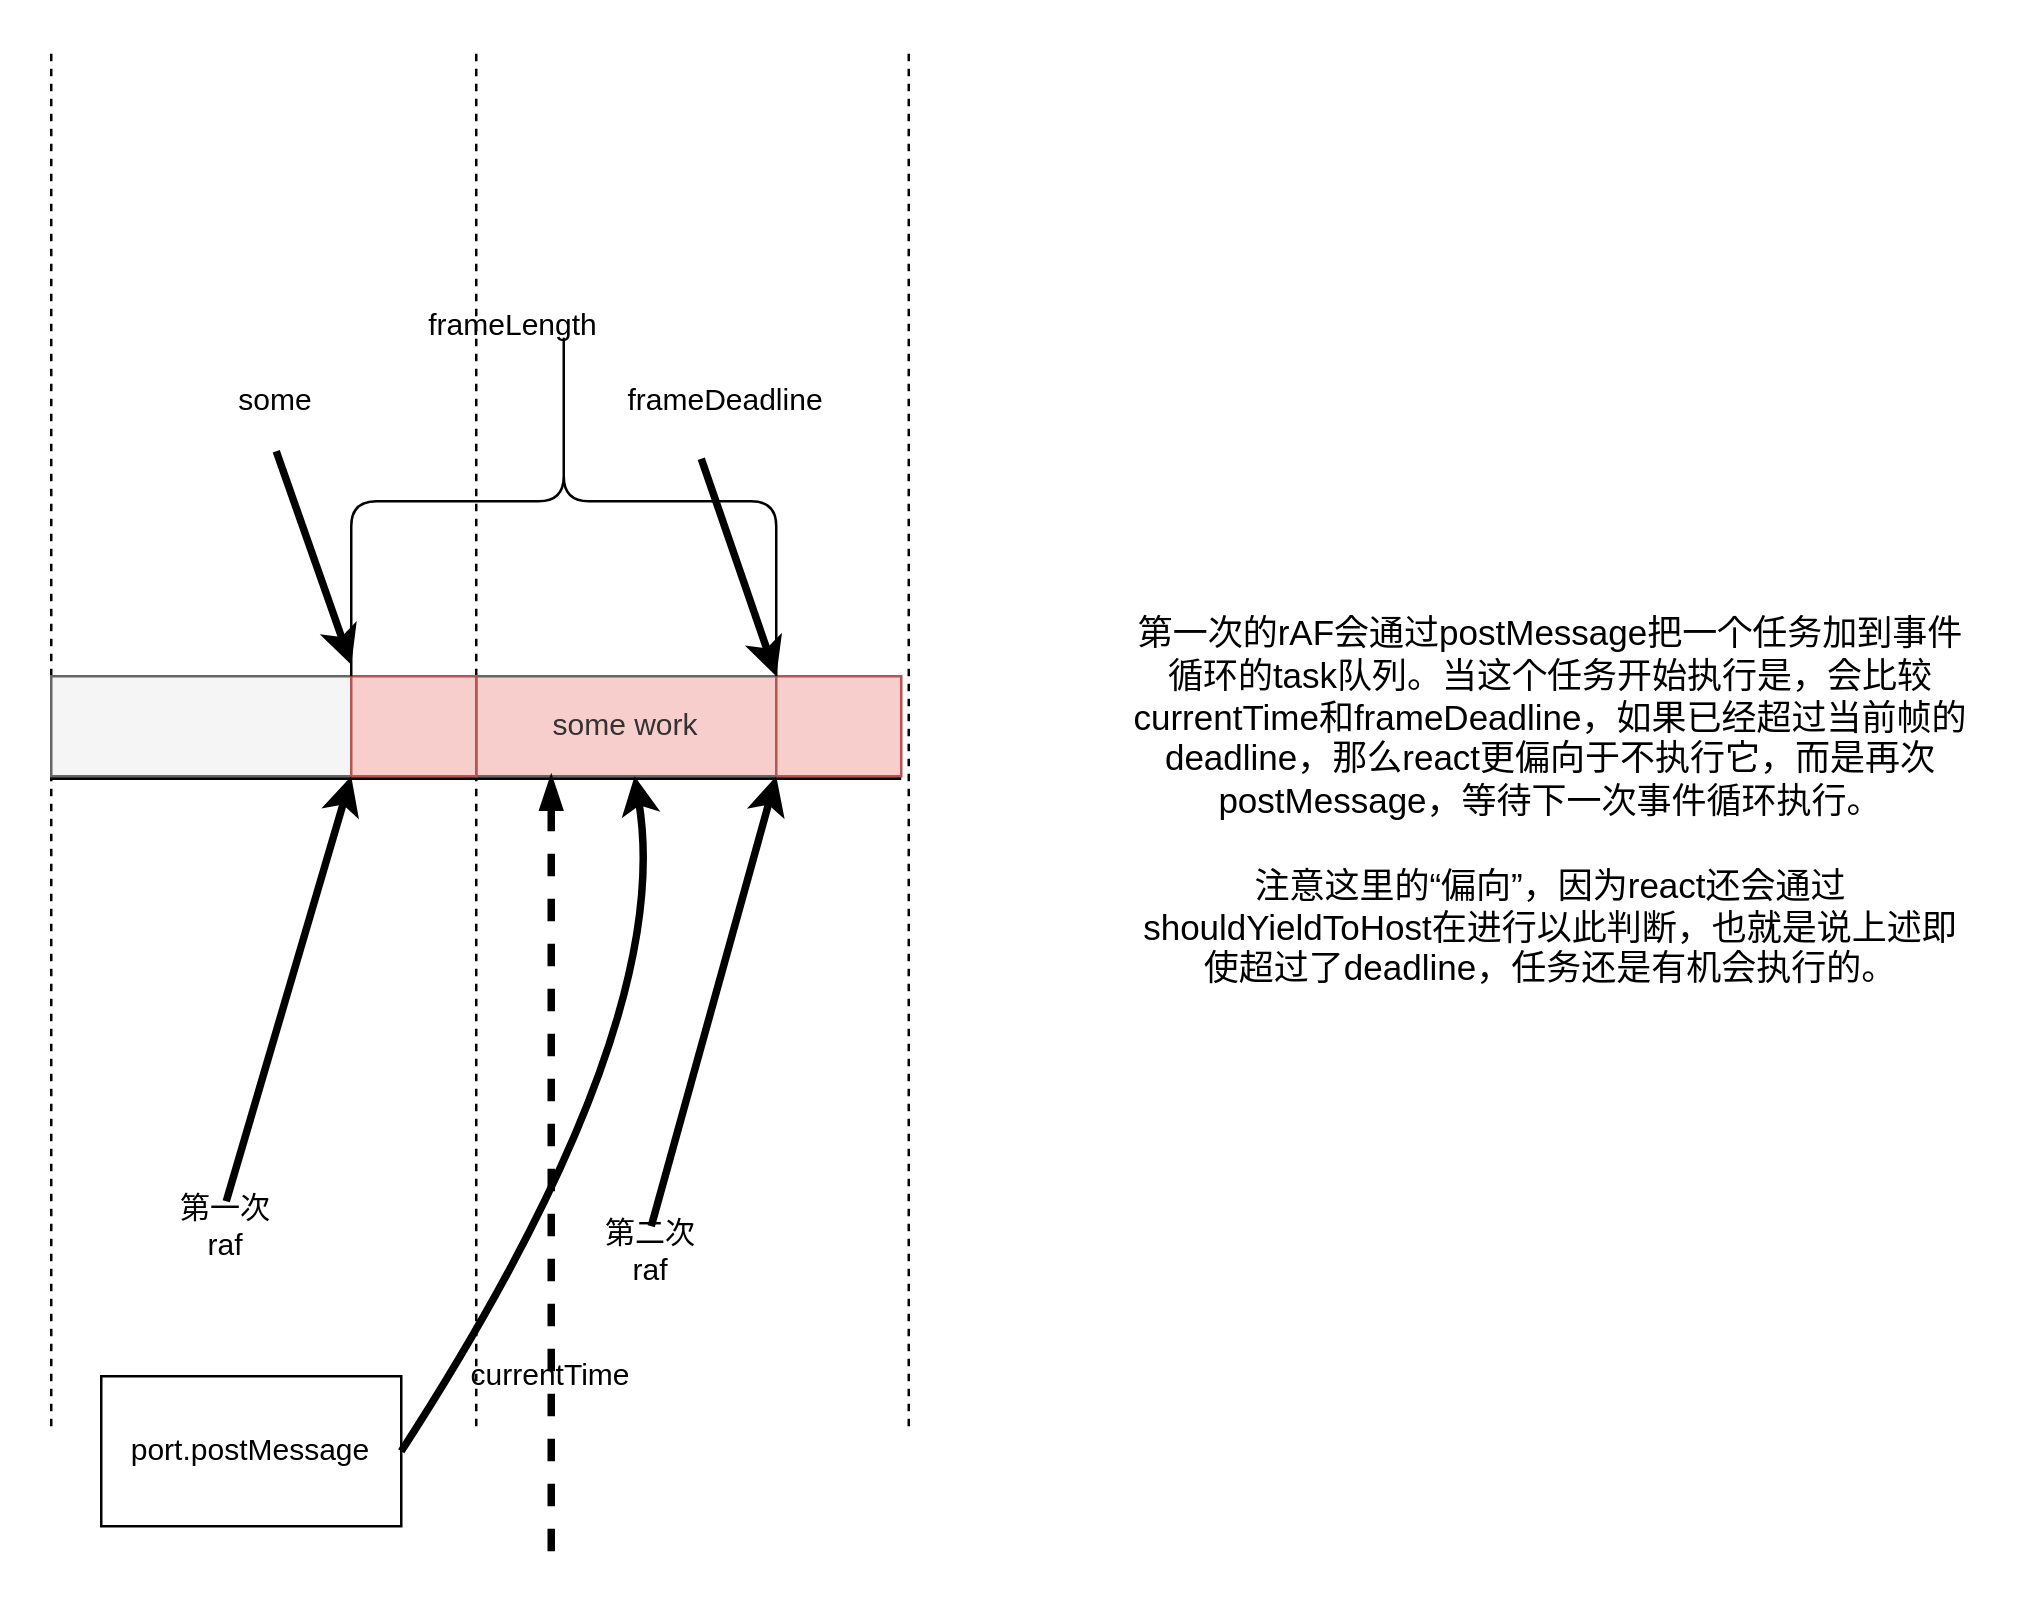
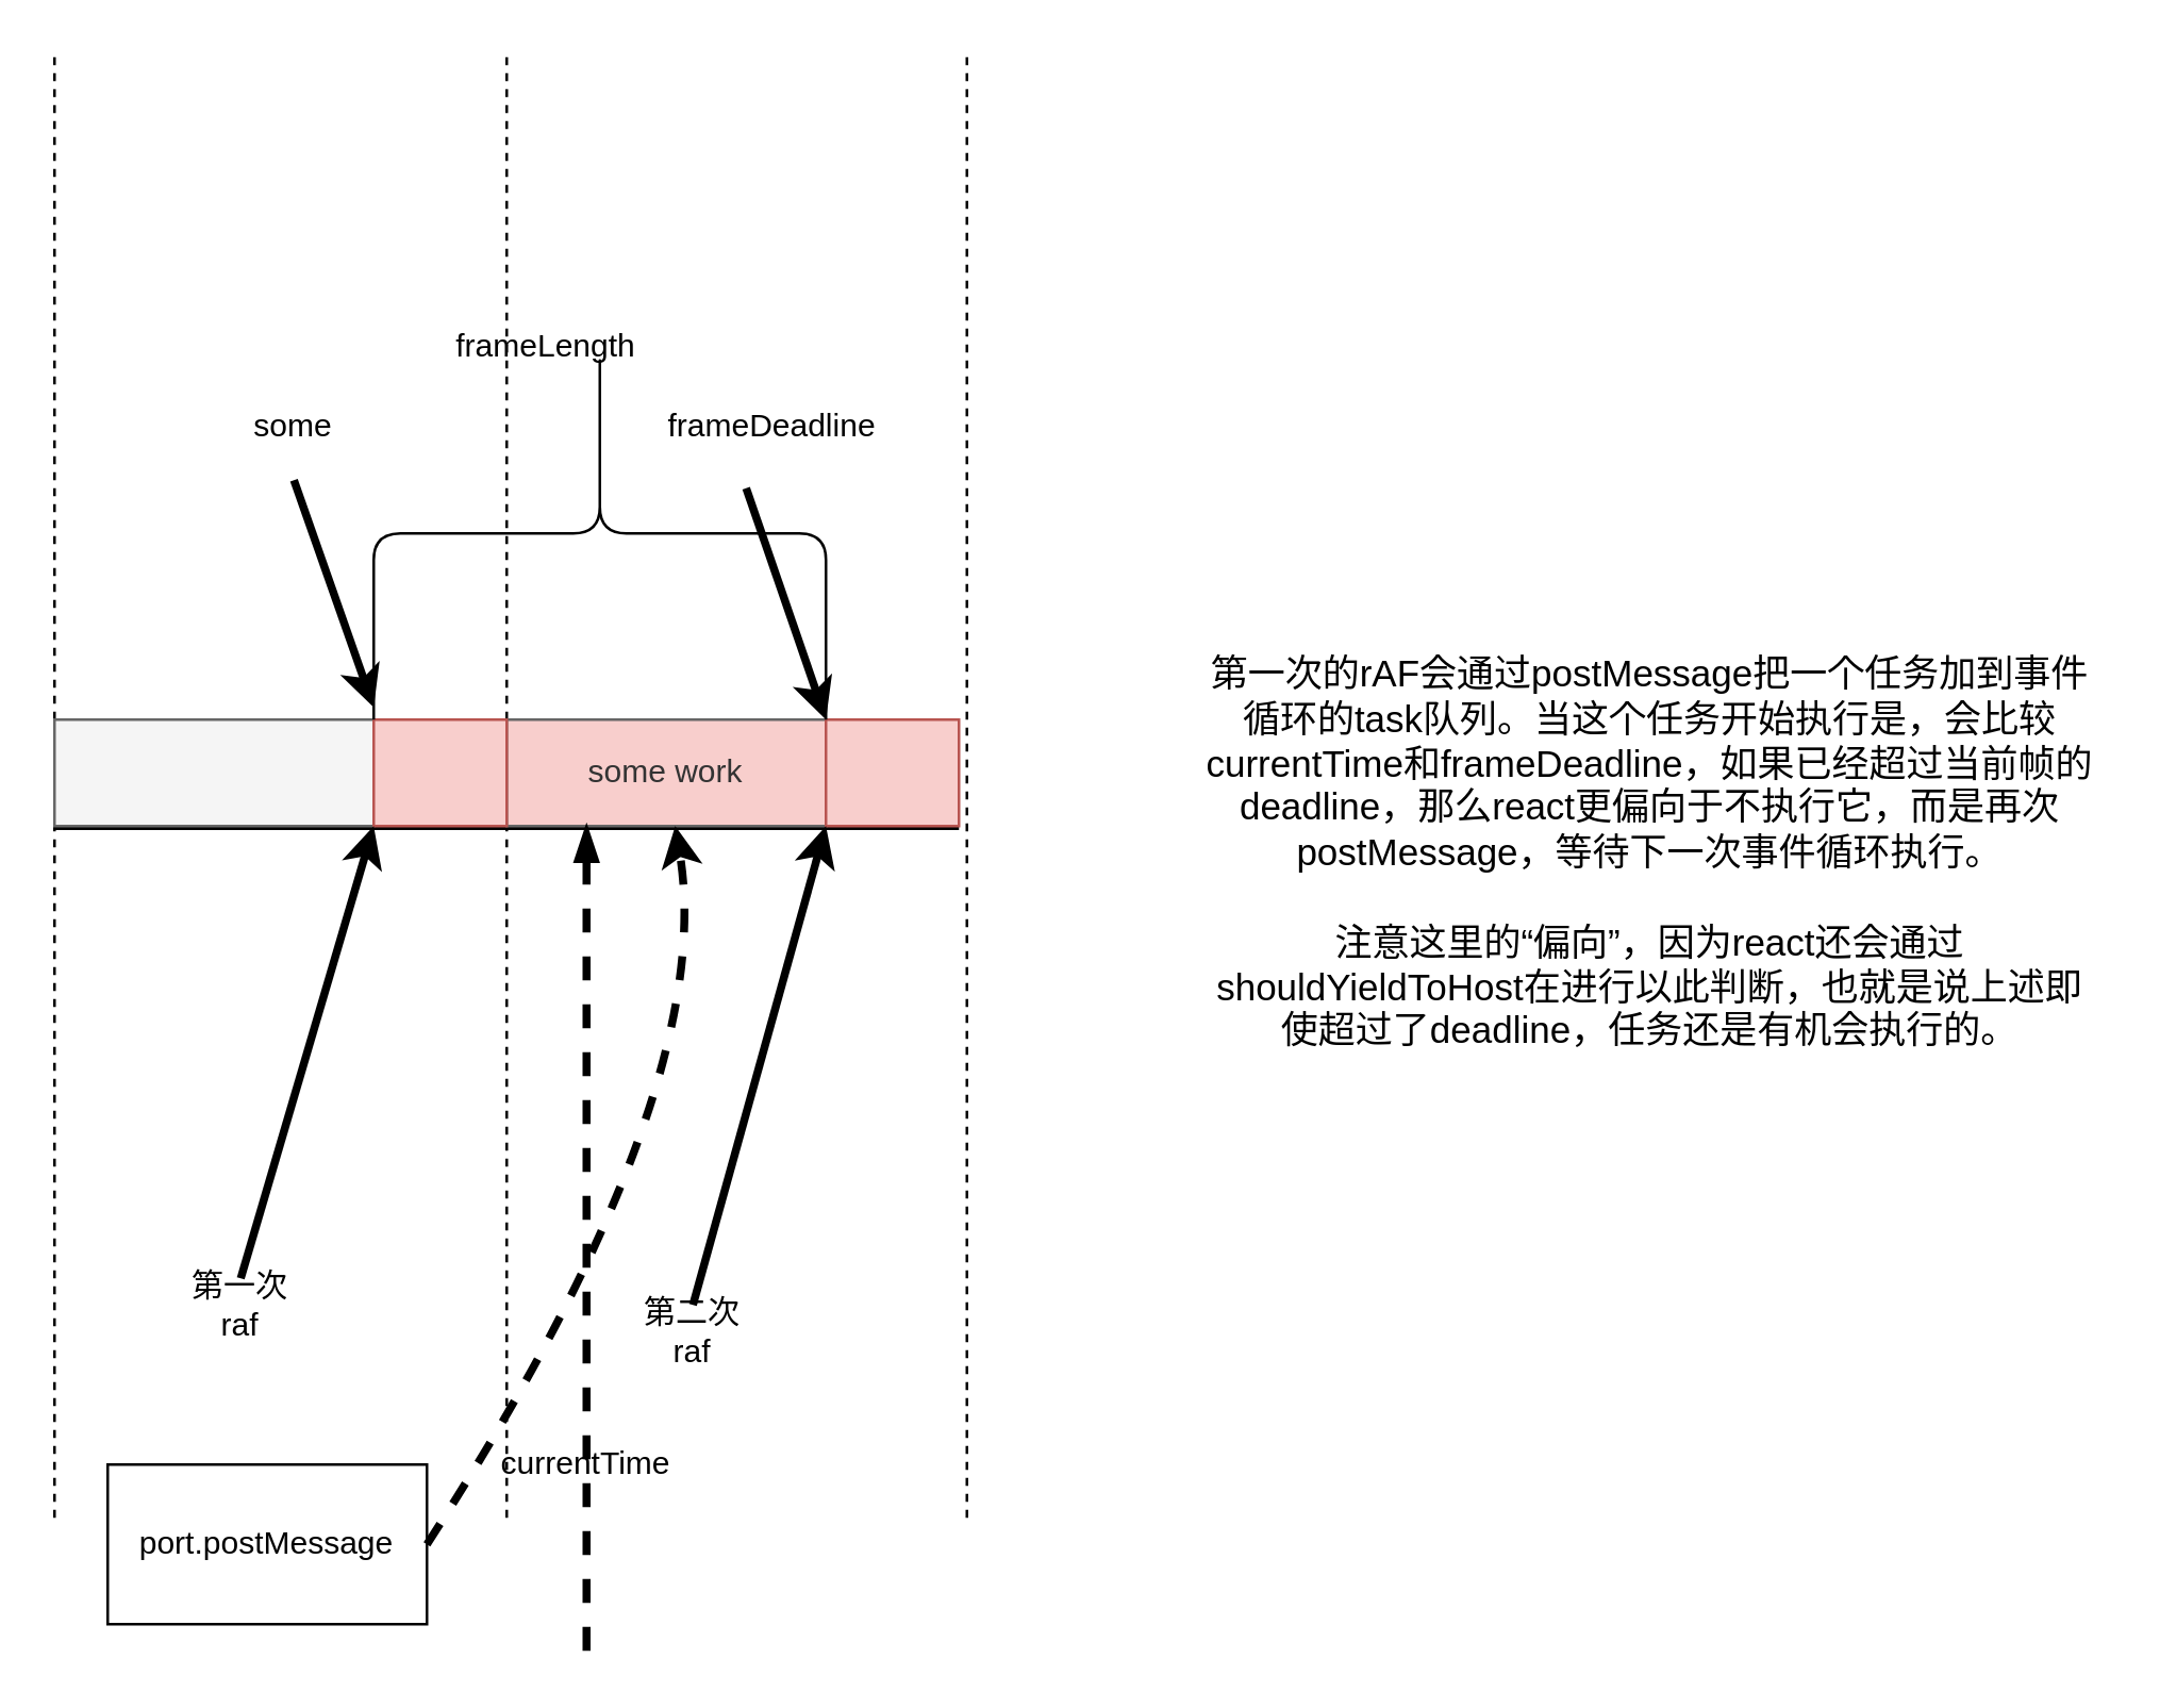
  <mxCell id="0" />
  <mxCell id="1" parent="0" />
  <mxCell id="2" value="" style="endArrow=none;dashed=1;html=1;" edge="1" parent="1"><mxGeometry width="50" height="50" relative="1" as="geometry"><mxPoint x="20" y="570" as="sourcePoint" /><mxPoint x="20" y="20" as="targetPoint" /></mxGeometry></mxCell>
  <mxCell id="3" value="" style="endArrow=none;dashed=1;html=1;" edge="1" parent="1"><mxGeometry width="50" height="50" relative="1" as="geometry"><mxPoint x="190" y="570" as="sourcePoint" /><mxPoint x="190" y="20" as="targetPoint" /></mxGeometry></mxCell>
  <mxCell id="4" value="" style="endArrow=none;dashed=1;html=1;" edge="1" parent="1"><mxGeometry width="50" height="50" relative="1" as="geometry"><mxPoint x="363" y="570" as="sourcePoint" /><mxPoint x="363" y="20" as="targetPoint" /></mxGeometry></mxCell>
  <mxCell id="5" value="" style="endArrow=none;html=1;strokeWidth=3;" edge="1" parent="1"><mxGeometry width="50" height="50" relative="1" as="geometry"><mxPoint x="20" y="310" as="sourcePoint" /><mxPoint x="360" y="310" as="targetPoint" /></mxGeometry></mxCell>
  <mxCell id="6" value="" style="rounded=0;whiteSpace=wrap;html=1;fillColor=#f5f5f5;strokeColor=#666666;fontColor=#333333;" vertex="1" parent="1"><mxGeometry x="20" y="270" width="120" height="40" as="geometry" /></mxCell>
  <mxCell id="7" value="some work" style="rounded=0;whiteSpace=wrap;html=1;fillColor=#f8cecc;strokeColor=#666666;fontColor=#333333;" vertex="1" parent="1"><mxGeometry x="190" y="270" width="120" height="40" as="geometry" /></mxCell>
  <mxCell id="8" value="" style="rounded=0;whiteSpace=wrap;html=1;fillColor=#f8cecc;strokeColor=#b85450;" vertex="1" parent="1"><mxGeometry x="310" y="270" width="50" height="40" as="geometry" /></mxCell>
  <mxCell id="9" value="" style="rounded=0;whiteSpace=wrap;html=1;fillColor=#f8cecc;strokeColor=#b85450;" vertex="1" parent="1"><mxGeometry x="140" y="270" width="50" height="40" as="geometry" /></mxCell>
  <mxCell id="10" value="" style="endArrow=classic;html=1;strokeWidth=3;entryX=0;entryY=1;entryDx=0;entryDy=0;" edge="1" parent="1" target="9"><mxGeometry width="50" height="50" relative="1" as="geometry"><mxPoint x="90" y="480" as="sourcePoint" /><mxPoint x="160" y="460" as="targetPoint" /></mxGeometry></mxCell>
  <mxCell id="11" value="" style="endArrow=classic;html=1;strokeWidth=3;entryX=0;entryY=1;entryDx=0;entryDy=0;" edge="1" parent="1"><mxGeometry width="50" height="50" relative="1" as="geometry"><mxPoint x="260" y="490" as="sourcePoint" /><mxPoint x="310" y="310" as="targetPoint" /></mxGeometry></mxCell>
  <mxCell id="12" value="" style="shape=curlyBracket;whiteSpace=wrap;html=1;rounded=1;rotation=90;" vertex="1" parent="1"><mxGeometry x="155" y="115" width="140" height="170" as="geometry" /></mxCell>
  <mxCell id="13" value="" style="endArrow=classic;html=1;strokeWidth=3;entryX=0.967;entryY=1;entryDx=0;entryDy=0;entryPerimeter=0;" edge="1" parent="1" target="12"><mxGeometry width="50" height="50" relative="1" as="geometry"><mxPoint x="110" y="180" as="sourcePoint" /><mxPoint x="160" y="130" as="targetPoint" /></mxGeometry></mxCell>
  <mxCell id="14" value="" style="endArrow=classic;html=1;strokeWidth=3;entryX=0.967;entryY=1;entryDx=0;entryDy=0;entryPerimeter=0;" edge="1" parent="1"><mxGeometry width="50" height="50" relative="1" as="geometry"><mxPoint x="280" y="182.97" as="sourcePoint" /><mxPoint x="310" y="270" as="targetPoint" /></mxGeometry></mxCell>
  <mxCell id="15" value="第一次raf" style="text;html=1;strokeColor=none;fillColor=none;align=center;verticalAlign=middle;whiteSpace=wrap;rounded=0;" vertex="1" parent="1"><mxGeometry x="70" y="480" width="40" height="20" as="geometry" /></mxCell>
  <mxCell id="16" value="第二次raf" style="text;html=1;strokeColor=none;fillColor=none;align=center;verticalAlign=middle;whiteSpace=wrap;rounded=0;" vertex="1" parent="1"><mxGeometry x="240" y="490" width="40" height="20" as="geometry" /></mxCell>
  <mxCell id="17" value="port.postMessage" style="rounded=0;whiteSpace=wrap;html=1;" vertex="1" parent="1"><mxGeometry x="40" y="550" width="120" height="60" as="geometry" /></mxCell>
- <mxCell id="18" value="" style="curved=1;endArrow=classic;html=1;strokeWidth=3;exitX=1;exitY=0.5;exitDx=0;exitDy=0;" edge="1" parent="1" source="17" target="7"><mxGeometry width="50" height="50" relative="1" as="geometry"><mxPoint x="300" y="570" as="sourcePoint" /><mxPoint x="350" y="520" as="targetPoint" /><Array as="points"><mxPoint x="270" y="410" /></Array></mxGeometry></mxCell>
+ <mxCell id="18" value="" style="curved=1;endArrow=classic;html=1;strokeWidth=3;exitX=1;exitY=0.5;exitDx=0;exitDy=0;dashed=1;" edge="1" parent="1" source="17" target="7"><mxGeometry width="50" height="50" relative="1" as="geometry"><mxPoint x="300" y="570" as="sourcePoint" /><mxPoint x="350" y="520" as="targetPoint" /><Array as="points"><mxPoint x="270" y="410" /></Array></mxGeometry></mxCell>
  <mxCell id="19" value="some" style="text;html=1;strokeColor=none;fillColor=none;align=center;verticalAlign=middle;whiteSpace=wrap;rounded=0;" vertex="1" parent="1"><mxGeometry x="90" y="150" width="40" height="20" as="geometry" /></mxCell>
  <mxCell id="20" value="frameDeadline" style="text;html=1;strokeColor=none;fillColor=none;align=center;verticalAlign=middle;whiteSpace=wrap;rounded=0;" vertex="1" parent="1"><mxGeometry x="270" y="150" width="40" height="20" as="geometry" /></mxCell>
  <mxCell id="21" value="frameLength" style="text;html=1;strokeColor=none;fillColor=none;align=center;verticalAlign=middle;whiteSpace=wrap;rounded=0;" vertex="1" parent="1"><mxGeometry x="185" y="120" width="40" height="20" as="geometry" /></mxCell>
  <mxCell id="22" value="第一次的rAF会通过postMessage把一个任务加到事件循环的task队列。当这个任务开始执行是，会比较currentTime和frameDeadline，如果已经超过当前帧的deadline，那么react更偏向于不执行它，而是再次postMessage，等待下一次事件循环执行。&lt;br style=&quot;font-size: 14px;&quot;&gt;&lt;br style=&quot;font-size: 14px;&quot;&gt;注意这里的“偏向”，因为react还会通过shouldYieldToHost在进行以此判断，也就是说上述即使超过了deadline，任务还是有机会执行的。" style="text;html=1;strokeColor=none;fillColor=none;align=center;verticalAlign=middle;whiteSpace=wrap;rounded=0;fontSize=14;" vertex="1" parent="1"><mxGeometry x="450" y="170" width="340" height="300" as="geometry" /></mxCell>
  <mxCell id="23" value="" style="endArrow=blockThin;dashed=1;html=1;strokeWidth=3;entryX=0.25;entryY=1;entryDx=0;entryDy=0;endFill=1;" edge="1" parent="1" target="7"><mxGeometry width="50" height="50" relative="1" as="geometry"><mxPoint x="220" y="620" as="sourcePoint" /><mxPoint x="270" y="570" as="targetPoint" /></mxGeometry></mxCell>
  <mxCell id="24" value="currentTime" style="text;html=1;strokeColor=none;fillColor=none;align=center;verticalAlign=middle;whiteSpace=wrap;rounded=0;" vertex="1" parent="1"><mxGeometry x="200" y="540" width="40" height="20" as="geometry" /></mxCell>
